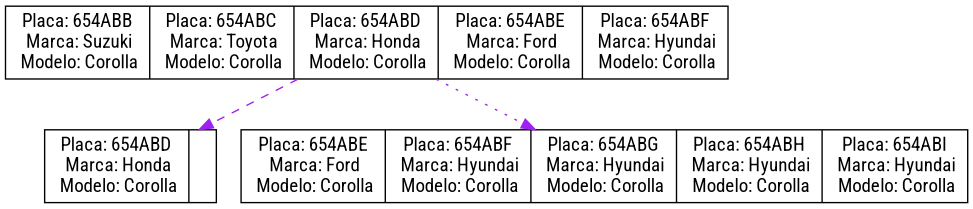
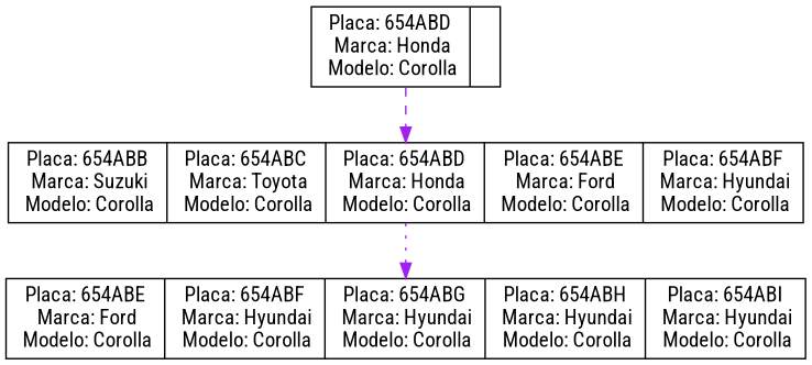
  digraph {
    fontname="Roboto Condensed"
    node [fontname="Roboto Condensed" shape=record]
    edge [color=purple fontname="Roboto Condensed"]
    n1 [label="<654ABD>Placa: 654ABD\n Marca: Honda\n Modelo: Corolla|"]
    n2 [label="<654ABB>Placa: 654ABB\n Marca: Suzuki\n Modelo: Corolla|<654ABC>Placa: 654ABC\n Marca: Toyota\n Modelo: Corolla|<654ABD>Placa: 654ABD\n Marca: Honda\n Modelo: Corolla|<654ABE>Placa: 654ABE\n Marca: Ford\n Modelo: Corolla|<654ABF>Placa: 654ABF\n Marca: Hyundai\n Modelo: Corolla"]
    n3 [label="<654ABE>Placa: 654ABE\n Marca: Ford\n Modelo: Corolla|<654ABF>Placa: 654ABF\n Marca: Hyundai\n Modelo: Corolla|<654ABG>Placa: 654ABG\n Marca: Hyundai\n Modelo: Corolla|<654ABH>Placa: 654ABH\n Marca: Hyundai\n Modelo: Corolla|<654ABI>Placa: 654ABI\n Marca: Hyundai\n Modelo: Corolla"]
-   n2 -> n1 [style=dashed]
+   n1 -> n2 [style=dashed]
    n2 -> n3 [style=dotted]
  }
